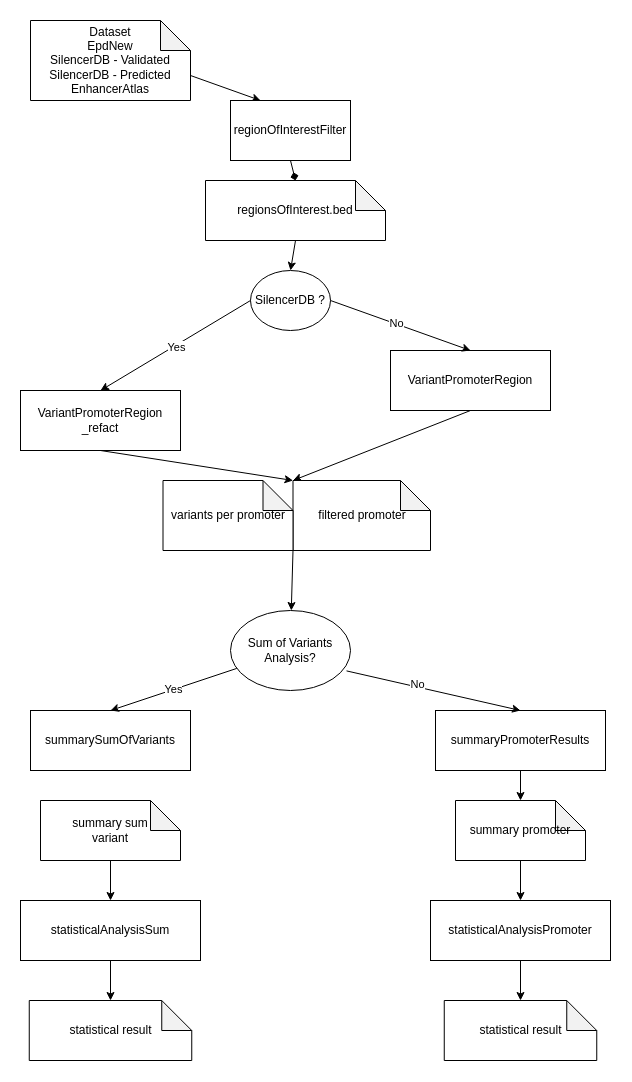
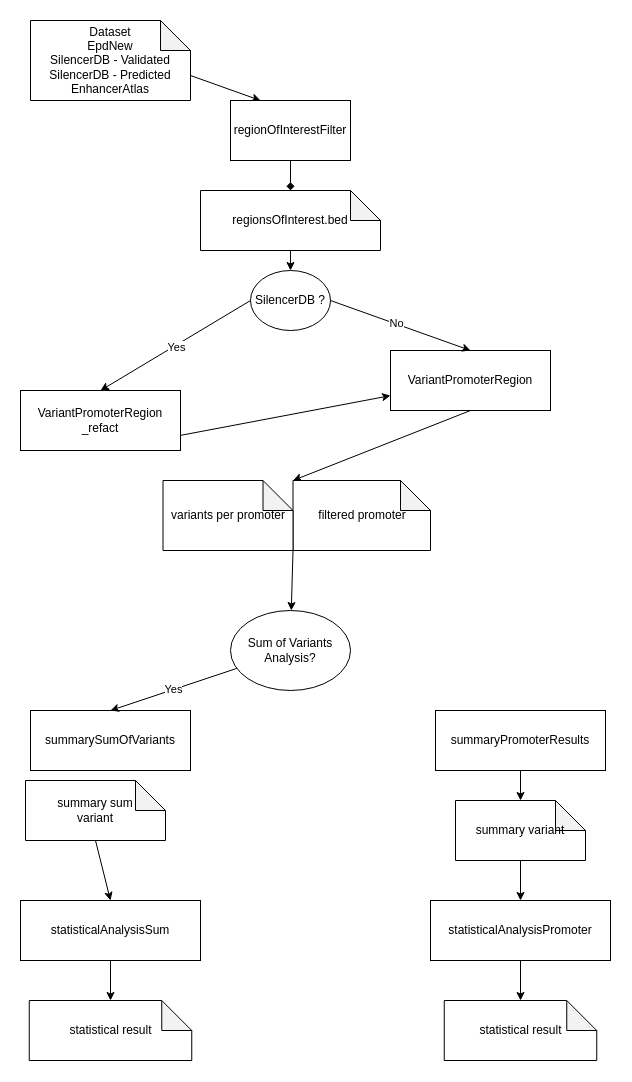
  <mxCell id="0" />
  <mxCell id="1" parent="0" />
  <mxCell id="2" style="edgeStyle=none;html=1;exitX=0.5;exitY=1;exitDx=0;exitDy=0;entryX=0;entryY=0;entryDx=0;entryDy=0;entryPerimeter=0;" parent="1" source="3" target="17" edge="1"><mxGeometry relative="1" as="geometry"><mxPoint x="263" y="485" as="targetPoint" /></mxGeometry></mxCell>
  <mxCell id="3" value="VariantPromoterRegion" style="rounded=0;whiteSpace=wrap;html=1;" parent="1" vertex="1"><mxGeometry x="390" y="350" width="160" height="60" as="geometry" /></mxCell>
  <mxCell id="4" style="edgeStyle=none;html=1;exitX=0.5;exitY=1;exitDx=0;exitDy=0;entryX=0.5;entryY=0;entryDx=0;entryDy=0;entryPerimeter=0;" parent="1" source="5" target="19" edge="1"><mxGeometry relative="1" as="geometry" /></mxCell>
  <mxCell id="5" value="summaryPromoterResults" style="rounded=0;whiteSpace=wrap;html=1;" parent="1" vertex="1"><mxGeometry x="435" y="710" width="170" height="60" as="geometry" /></mxCell>
  <mxCell id="6" style="edgeStyle=none;html=1;exitX=0.5;exitY=1;exitDx=0;exitDy=0;entryX=0.5;entryY=0;entryDx=0;entryDy=0;entryPerimeter=0;" parent="1" source="7" target="20" edge="1"><mxGeometry relative="1" as="geometry" /></mxCell>
  <mxCell id="7" value="statisticalAnalysisPromoter" style="rounded=0;whiteSpace=wrap;html=1;" parent="1" vertex="1"><mxGeometry x="430" y="900" width="180" height="60" as="geometry" /></mxCell>
- <mxCell id="8" style="edgeStyle=none;html=1;exitX=0.5;exitY=1;exitDx=0;exitDy=0;entryX=0;entryY=0;entryDx=0;entryDy=0;entryPerimeter=0;" parent="1" source="9" target="17" edge="1"><mxGeometry relative="1" as="geometry" /></mxCell>
+ <mxCell id="8" style="edgeStyle=none;html=1;exitX=0.5;exitY=1;exitDx=0;exitDy=0;" parent="1" source="9" target="3" edge="1"><mxGeometry relative="1" as="geometry" /></mxCell>
  <mxCell id="9" value="VariantPromoterRegion&lt;br&gt;_refact" style="rounded=0;whiteSpace=wrap;html=1;" parent="1" vertex="1"><mxGeometry x="20" y="390" width="160" height="60" as="geometry" /></mxCell>
  <mxCell id="10" value="SilencerDB ?" style="ellipse;whiteSpace=wrap;html=1;" parent="1" vertex="1"><mxGeometry x="250" y="270" width="80" height="60" as="geometry" /></mxCell>
  <mxCell id="11" value="" style="endArrow=classic;html=1;entryX=0.5;entryY=0;entryDx=0;entryDy=0;exitX=0;exitY=0.5;exitDx=0;exitDy=0;" parent="1" source="10" target="9" edge="1"><mxGeometry width="50" height="50" relative="1" as="geometry"><mxPoint x="250" y="290" as="sourcePoint" /><mxPoint x="390" y="360" as="targetPoint" /></mxGeometry></mxCell>
  <mxCell id="12" value="Yes" style="edgeLabel;html=1;align=center;verticalAlign=middle;resizable=0;points=[];" parent="11" vertex="1" connectable="0"><mxGeometry x="0.009" y="1" relative="1" as="geometry"><mxPoint as="offset" /></mxGeometry></mxCell>
  <mxCell id="13" value="" style="endArrow=classic;html=1;exitX=1;exitY=0.5;exitDx=0;exitDy=0;entryX=0.5;entryY=0;entryDx=0;entryDy=0;" parent="1" source="10" target="3" edge="1"><mxGeometry width="50" height="50" relative="1" as="geometry"><mxPoint x="330" y="290" as="sourcePoint" /><mxPoint x="370" y="290" as="targetPoint" /></mxGeometry></mxCell>
  <mxCell id="14" value="No" style="edgeLabel;html=1;align=center;verticalAlign=middle;resizable=0;points=[];" parent="13" vertex="1" connectable="0"><mxGeometry x="-0.071" y="1" relative="1" as="geometry"><mxPoint as="offset" /></mxGeometry></mxCell>
- <mxCell id="15" style="edgeStyle=none;html=1;exitX=0.967;exitY=0.755;exitDx=0;exitDy=0;entryX=0.5;entryY=0;entryDx=0;entryDy=0;exitPerimeter=0;" parent="1" source="25" target="5" edge="1"><mxGeometry relative="1" as="geometry" /></mxCell>
- <mxCell id="16" value="No" style="edgeLabel;html=1;align=center;verticalAlign=middle;resizable=0;points=[];" parent="15" vertex="1" connectable="0"><mxGeometry x="-0.188" y="3" relative="1" as="geometry"><mxPoint as="offset" /></mxGeometry></mxCell>
  <mxCell id="17" value="filtered promoter" style="shape=note;whiteSpace=wrap;html=1;backgroundOutline=1;darkOpacity=0.05;" parent="1" vertex="1"><mxGeometry x="292.5" y="480" width="137.5" height="70" as="geometry" /></mxCell>
  <mxCell id="18" style="edgeStyle=none;html=1;exitX=0.5;exitY=1;exitDx=0;exitDy=0;exitPerimeter=0;entryX=0.5;entryY=0;entryDx=0;entryDy=0;" parent="1" source="19" target="7" edge="1"><mxGeometry relative="1" as="geometry" /></mxCell>
- <mxCell id="19" value="summary promoter" style="shape=note;whiteSpace=wrap;html=1;backgroundOutline=1;darkOpacity=0.05;" parent="1" vertex="1"><mxGeometry x="455" y="800" width="130" height="60" as="geometry" /></mxCell>
+ <mxCell id="19" value="summary variant" style="shape=note;whiteSpace=wrap;html=1;backgroundOutline=1;darkOpacity=0.05;" parent="1" vertex="1"><mxGeometry x="455" y="800" width="130" height="60" as="geometry" /></mxCell>
  <mxCell id="20" value="statistical result" style="shape=note;whiteSpace=wrap;html=1;backgroundOutline=1;darkOpacity=0.05;" parent="1" vertex="1"><mxGeometry x="443.75" y="1000" width="152.5" height="60" as="geometry" /></mxCell>
  <mxCell id="21" value="summarySumOfVariants" style="whiteSpace=wrap;html=1;" parent="1" vertex="1"><mxGeometry x="30" y="710" width="160" height="60" as="geometry" /></mxCell>
  <mxCell id="22" style="edgeStyle=none;html=1;exitX=1;exitY=1;exitDx=0;exitDy=0;exitPerimeter=0;" parent="1" source="23" target="25" edge="1"><mxGeometry relative="1" as="geometry" /></mxCell>
  <mxCell id="23" value="variants per promoter" style="shape=note;whiteSpace=wrap;html=1;backgroundOutline=1;darkOpacity=0.05;" parent="1" vertex="1"><mxGeometry x="162.5" y="480" width="130" height="70" as="geometry" /></mxCell>
  <mxCell id="24" value="Yes" style="edgeStyle=none;html=1;entryX=0.5;entryY=0;entryDx=0;entryDy=0;" parent="1" source="25" target="21" edge="1"><mxGeometry relative="1" as="geometry" /></mxCell>
  <mxCell id="25" value="Sum of Variants&lt;br&gt;Analysis?" style="ellipse;whiteSpace=wrap;html=1;" parent="1" vertex="1"><mxGeometry x="230" y="610" width="120" height="80" as="geometry" /></mxCell>
- <mxCell id="26" value="summary sum&lt;br&gt;variant" style="shape=note;whiteSpace=wrap;html=1;backgroundOutline=1;darkOpacity=0.05;" parent="1" vertex="1"><mxGeometry x="40" y="800" width="140" height="60" as="geometry" /></mxCell>
+ <mxCell id="26" value="summary sum&lt;br&gt;variant" style="shape=note;whiteSpace=wrap;html=1;backgroundOutline=1;darkOpacity=0.05;" parent="1" vertex="1"><mxGeometry x="25" y="780" width="140" height="60" as="geometry" /></mxCell>
  <mxCell id="27" style="edgeStyle=none;html=1;exitX=0.5;exitY=1;exitDx=0;exitDy=0;entryX=0.5;entryY=0;entryDx=0;entryDy=0;entryPerimeter=0;" parent="1" source="28" target="29" edge="1"><mxGeometry relative="1" as="geometry" /></mxCell>
  <mxCell id="28" value="statisticalAnalysisSum" style="rounded=0;whiteSpace=wrap;html=1;" parent="1" vertex="1"><mxGeometry x="20" y="900" width="180" height="60" as="geometry" /></mxCell>
  <mxCell id="29" value="statistical result" style="shape=note;whiteSpace=wrap;html=1;backgroundOutline=1;darkOpacity=0.05;" parent="1" vertex="1"><mxGeometry x="28.75" y="1000" width="162.5" height="60" as="geometry" /></mxCell>
  <mxCell id="30" style="edgeStyle=none;html=1;exitX=0.5;exitY=1;exitDx=0;exitDy=0;exitPerimeter=0;entryX=0.5;entryY=0;entryDx=0;entryDy=0;" parent="1" source="26" target="28" edge="1"><mxGeometry relative="1" as="geometry"><mxPoint x="540" y="870" as="sourcePoint" /><mxPoint x="540" y="910" as="targetPoint" /></mxGeometry></mxCell>
  <mxCell id="31" style="edgeStyle=none;html=1;exitX=0;exitY=0;exitDx=160;exitDy=55;exitPerimeter=0;entryX=0.25;entryY=0;entryDx=0;entryDy=0;" edge="1" parent="1" source="32" target="34"><mxGeometry relative="1" as="geometry" /></mxCell>
  <mxCell id="32" value="Dataset&lt;br&gt;EpdNew&lt;br&gt;SilencerDB - Validated&lt;br&gt;SilencerDB - Predicted&lt;br&gt;EnhancerAtlas" style="shape=note;whiteSpace=wrap;html=1;backgroundOutline=1;darkOpacity=0.05;" vertex="1" parent="1"><mxGeometry x="30" y="20" width="160" height="80" as="geometry" /></mxCell>
  <mxCell id="33" style="edgeStyle=none;html=1;exitX=0.5;exitY=1;exitDx=0;exitDy=0;entryX=0.5;entryY=0;entryDx=0;entryDy=0;entryPerimeter=0;endArrow=diamond;" edge="1" parent="1" source="34" target="36"><mxGeometry relative="1" as="geometry" /></mxCell>
  <mxCell id="34" value="regionOfInterestFilter" style="whiteSpace=wrap;html=1;" vertex="1" parent="1"><mxGeometry x="230" y="100" width="120" height="60" as="geometry" /></mxCell>
  <mxCell id="35" style="edgeStyle=none;html=1;exitX=0.5;exitY=1;exitDx=0;exitDy=0;exitPerimeter=0;entryX=0.5;entryY=0;entryDx=0;entryDy=0;" edge="1" parent="1" source="36" target="10"><mxGeometry relative="1" as="geometry" /></mxCell>
- <mxCell id="36" value="regionsOfInterest.bed" style="shape=note;whiteSpace=wrap;html=1;backgroundOutline=1;darkOpacity=0.05;" vertex="1" parent="1"><mxGeometry x="205" y="180" width="180" height="60" as="geometry" /></mxCell>
+ <mxCell id="36" value="regionsOfInterest.bed" style="shape=note;whiteSpace=wrap;html=1;backgroundOutline=1;darkOpacity=0.05;" vertex="1" parent="1"><mxGeometry x="200" y="190" width="180" height="60" as="geometry" /></mxCell>
